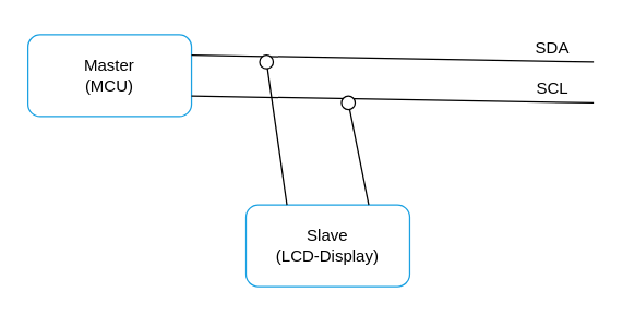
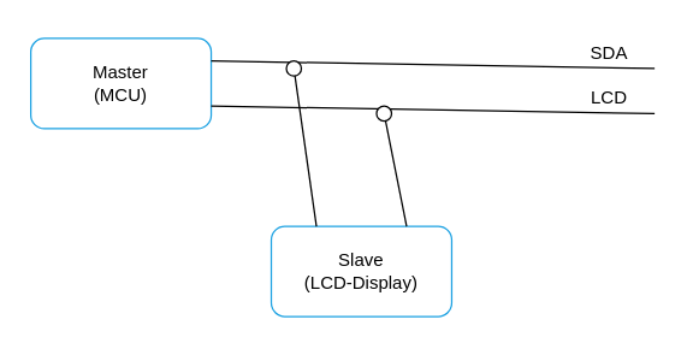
  <mxCell id="0" />
  <mxCell id="1" parent="0" />
  <mxCell id="2" value="Master&lt;div&gt;(MCU)&lt;/div&gt;" style="rounded=1;whiteSpace=wrap;html=1;strokeColor=#1BA1E2;" vertex="1" parent="1"><mxGeometry x="20" y="25" width="120" height="60" as="geometry" /></mxCell>
  <mxCell id="3" value="Slave&lt;div&gt;(LCD-Display)&lt;/div&gt;" style="rounded=1;whiteSpace=wrap;html=1;strokeColor=#1BA1E2;" vertex="1" parent="1"><mxGeometry x="180" y="150" width="120" height="60" as="geometry" /></mxCell>
  <mxCell id="4" value="" style="endArrow=none;html=1;rounded=0;exitX=1;exitY=0.25;exitDx=0;exitDy=0;" edge="1" parent="1" source="2"><mxGeometry width="50" height="50" relative="1" as="geometry"><mxPoint x="235" y="160" as="sourcePoint" /><mxPoint x="435" y="45" as="targetPoint" /></mxGeometry></mxCell>
  <mxCell id="5" value="" style="endArrow=none;html=1;rounded=0;exitX=1;exitY=0.75;exitDx=0;exitDy=0;" edge="1" parent="1" source="2"><mxGeometry width="50" height="50" relative="1" as="geometry"><mxPoint x="135" y="70" as="sourcePoint" /><mxPoint x="435" y="75" as="targetPoint" /></mxGeometry></mxCell>
  <mxCell id="6" value="" style="endArrow=none;html=1;rounded=0;exitX=0.25;exitY=0;exitDx=0;exitDy=0;" edge="1" parent="1" source="3"><mxGeometry width="50" height="50" relative="1" as="geometry"><mxPoint x="235" y="160" as="sourcePoint" /><mxPoint x="195" y="45" as="targetPoint" /></mxGeometry></mxCell>
  <mxCell id="7" value="" style="endArrow=none;html=1;rounded=0;exitX=0.75;exitY=0;exitDx=0;exitDy=0;startSize=6;" edge="1" parent="1" source="3"><mxGeometry width="50" height="50" relative="1" as="geometry"><mxPoint x="245" y="180" as="sourcePoint" /><mxPoint x="255" y="75" as="targetPoint" /></mxGeometry></mxCell>
  <mxCell id="8" value="" style="ellipse;whiteSpace=wrap;html=1;aspect=fixed;" vertex="1" parent="1"><mxGeometry x="250" y="70" width="10" height="10" as="geometry" /></mxCell>
  <mxCell id="9" value="" style="ellipse;whiteSpace=wrap;html=1;aspect=fixed;" vertex="1" parent="1"><mxGeometry x="190" y="40" width="10" height="10" as="geometry" /></mxCell>
  <mxCell id="10" value="SDA" style="text;html=1;align=center;verticalAlign=middle;whiteSpace=wrap;rounded=0;" vertex="1" parent="1"><mxGeometry x="375" y="20" width="60" height="30" as="geometry" /></mxCell>
- <mxCell id="11" value="SCL" style="text;html=1;align=center;verticalAlign=middle;whiteSpace=wrap;rounded=0;" vertex="1" parent="1"><mxGeometry x="375" y="50" width="60" height="30" as="geometry" /></mxCell>
+ <mxCell id="11" value="LCD" style="text;html=1;align=center;verticalAlign=middle;whiteSpace=wrap;rounded=0;" vertex="1" parent="1"><mxGeometry x="375" y="50" width="60" height="30" as="geometry" /></mxCell>
